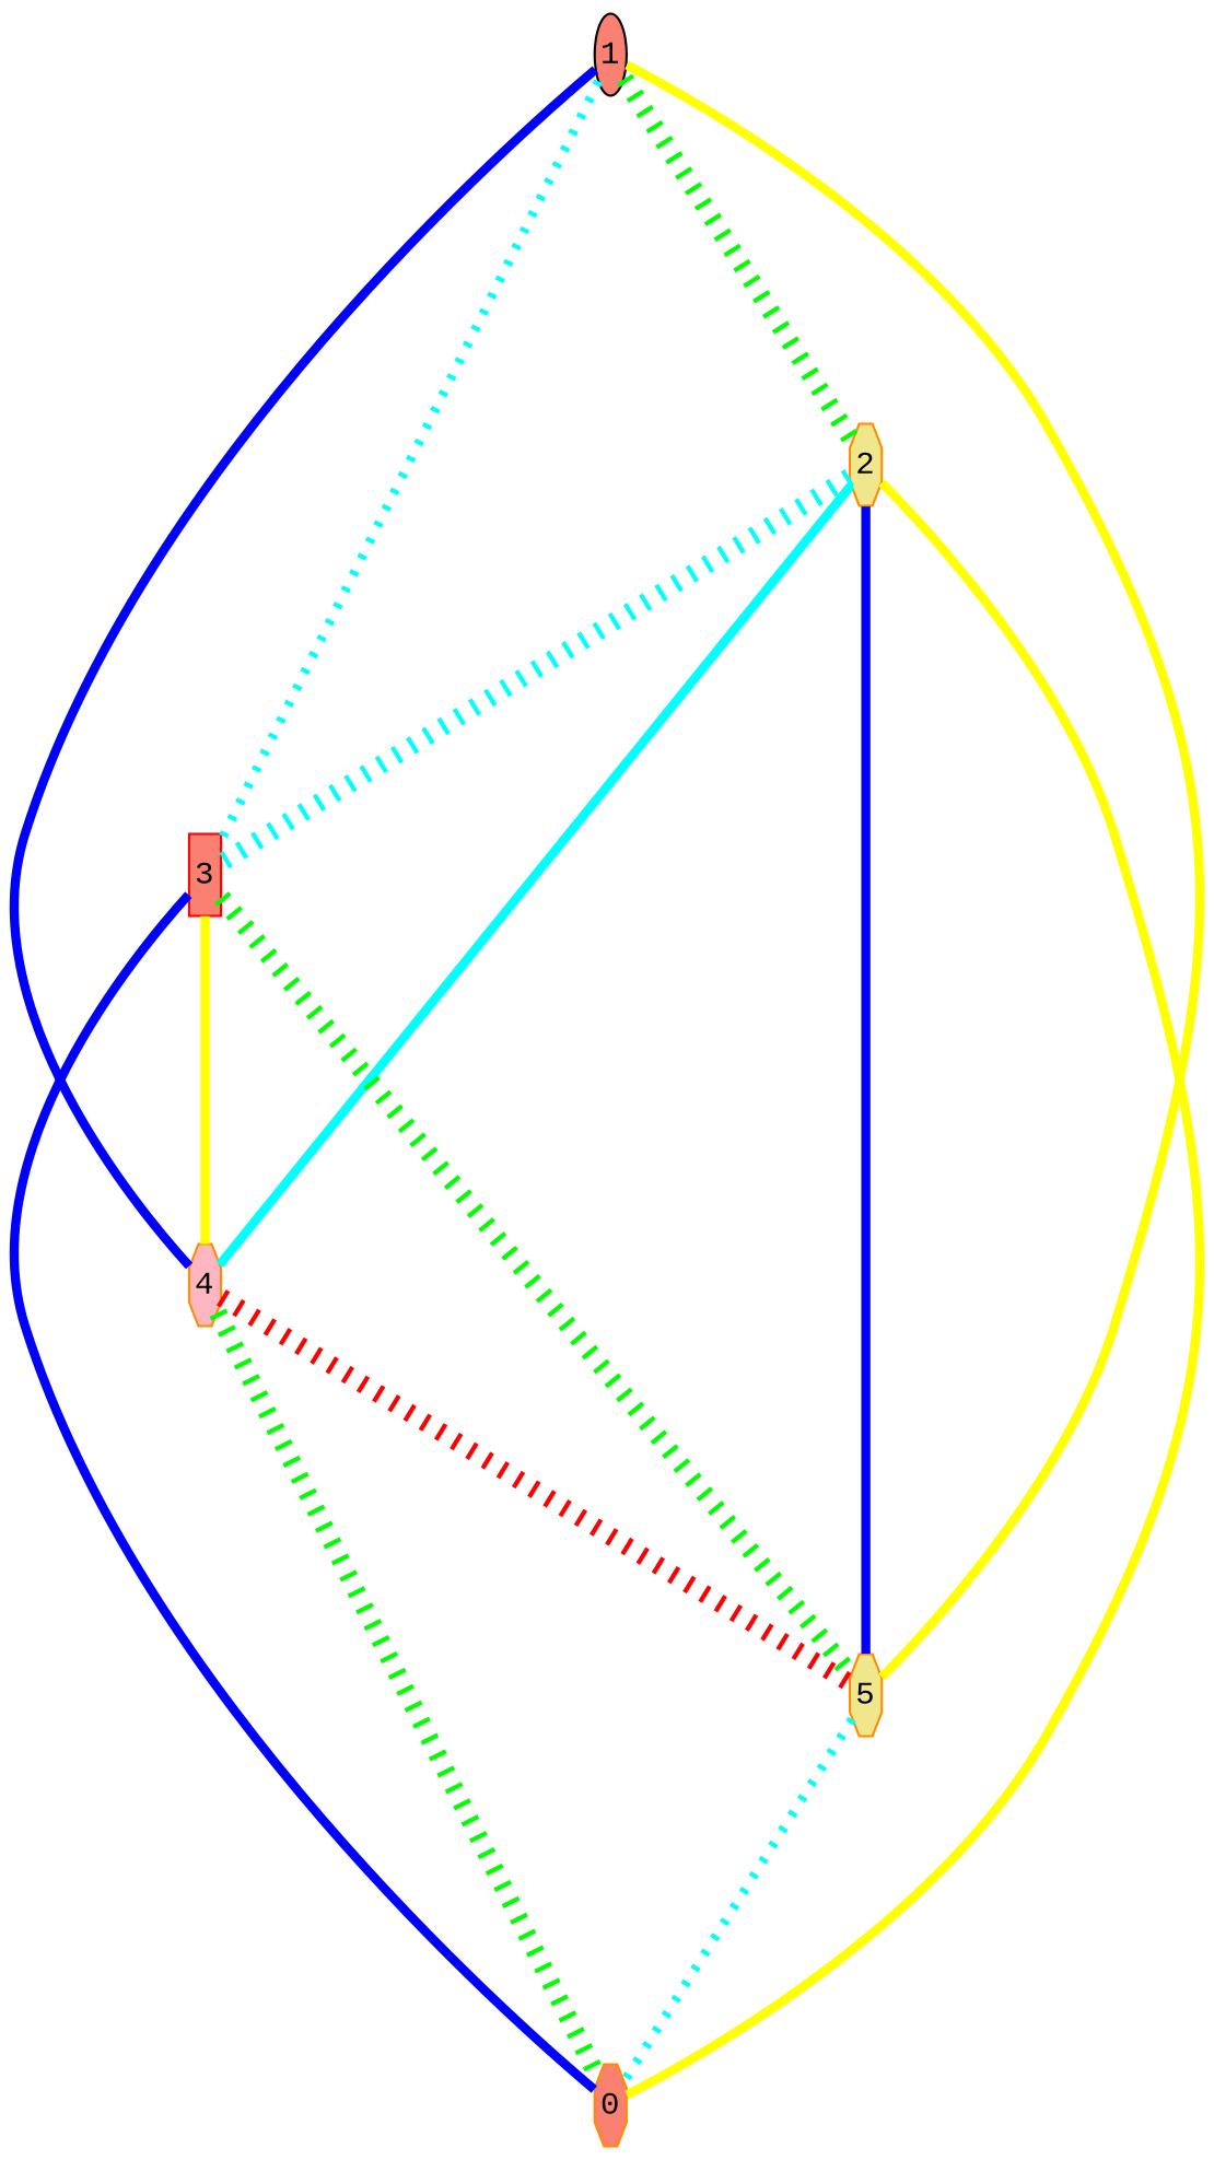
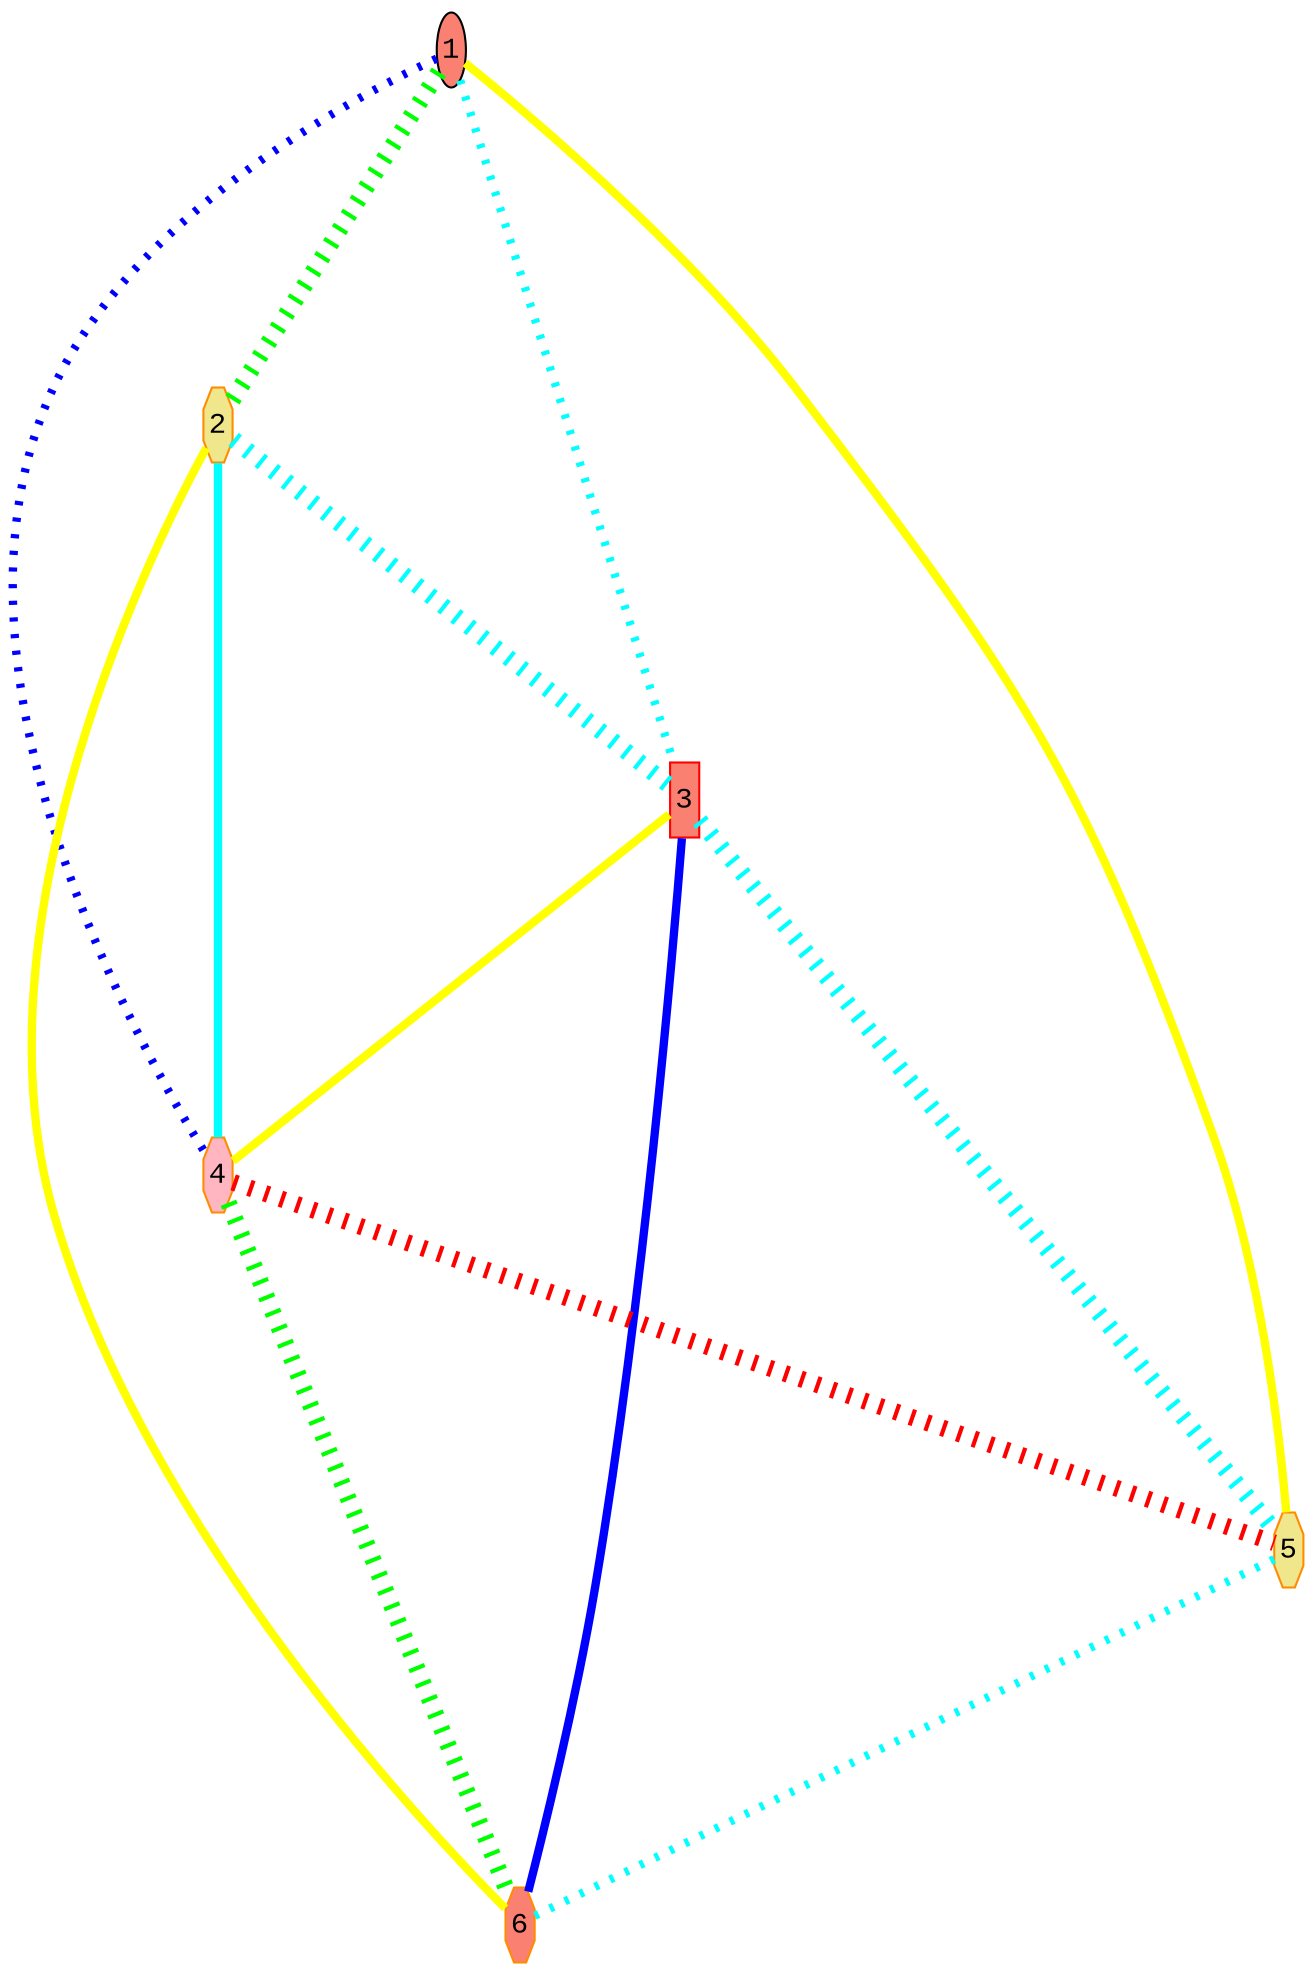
  graph {
    fontname="Liberation Mono"
    nodesep=2
    ranksep=2
    node [color=darkorange fillcolor=salmon fixedsize=true fontname="Liberation Mono" shape=octagon style=filled]
    edge [color=cyan fontname="Liberation Mono" penwidth=4 style=dotted]
    1 [color=black shape=ellipse width=0.2]
    2 [fillcolor=khaki width=0.2]
    3 [color=red shape=box width=0.2]
    4 [fillcolor=lightpink width=0.2]
    5 [fillcolor=khaki width=0.2]
-   6 [width=0.2 label=0]
+   6 [width=0.2]
    1 -- 2 [color=green penwidth=8]
    1 -- 3
-   1 -- 4 [color=blue style=solid]
+   1 -- 4 [color=blue]
    1 -- 5 [color=yellow style=solid]
    2 -- 3 [penwidth=8]
    2 -- 4 [style=solid]
-   2 -- 5 [color=blue style=solid]
    2 -- 6 [color=yellow style=solid]
    3 -- 4 [color=yellow style=solid]
-   3 -- 5 [color=green penwidth=8]
+   3 -- 5 [penwidth=8]
    3 -- 6 [color=blue style=solid]
    4 -- 5 [color=red penwidth=8]
    4 -- 6 [color=green penwidth=8]
    5 -- 6
  }
